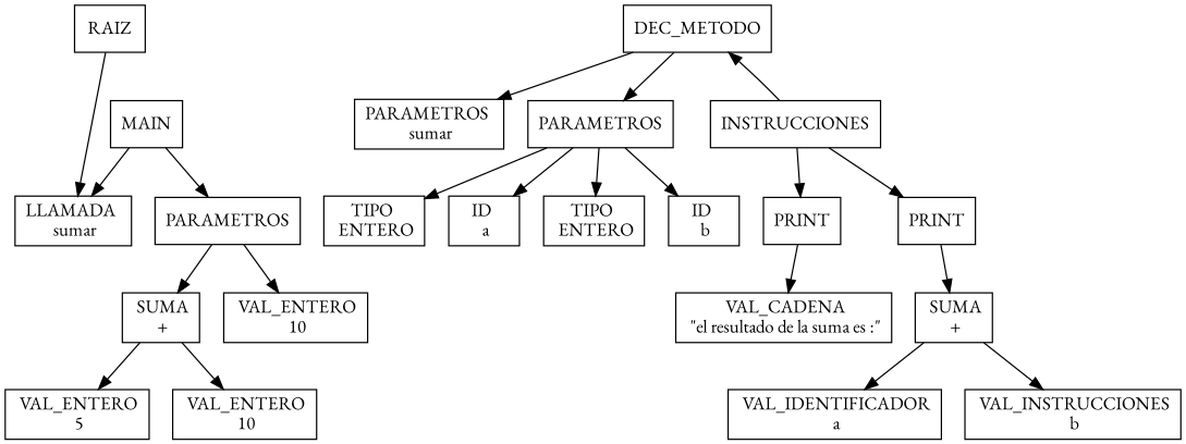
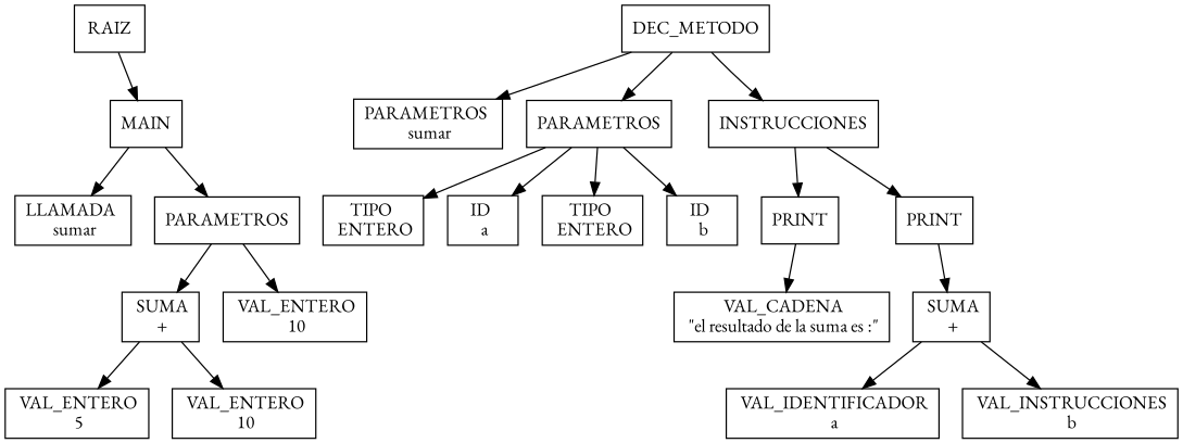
  digraph {
    fontname="EB Garamond"
    node [fontname="EB Garamond" shape=box]
    edge [fontname="EB Garamond"]
    n1 [label=RAIZ]
    n2 [label=MAIN]
    n3 [label=DEC_METODO]
    n4 [label="PARAMETROS \n sumar"]
    n5 [label=PARAMETROS]
    n6 [label=INSTRUCCIONES]
    n7 [label="LLAMADA \n sumar"]
    n8 [label=PARAMETROS]
    n9 [label="TIPO \n ENTERO"]
    n10 [label="ID \n a"]
    n11 [label="TIPO \n ENTERO"]
    n12 [label="ID \n b"]
    n13 [label=PRINT]
    n14 [label=PRINT]
    n15 [label=" VAL_CADENA\n \"el resultado de la suma es :\""]
    n16 [label=" SUMA\n +"]
    n17 [label=" VAL_IDENTIFICADOR\n a"]
    n18 [label=" VAL_INSTRUCCIONES\n b"]
    n19 [label=" SUMA\n +"]
    n20 [label=" VAL_ENTERO\n 10"]
    n21 [label=" VAL_ENTERO\n 5"]
    n22 [label=" VAL_ENTERO\n 10"]
-   n1 -> n7
+   n1 -> n2
    n2 -> n7
    n2 -> n8
    n3 -> n4
    n3 -> n5
-   n6 -> n3
+   n3 -> n6
    n5 -> n9
    n5 -> n10
    n5 -> n11
    n5 -> n12
    n6 -> n13
    n6 -> n14
    n8 -> n19
    n8 -> n20
    n13 -> n15
    n14 -> n16
    n16 -> n17
    n16 -> n18
    n19 -> n21
    n19 -> n22
  }
